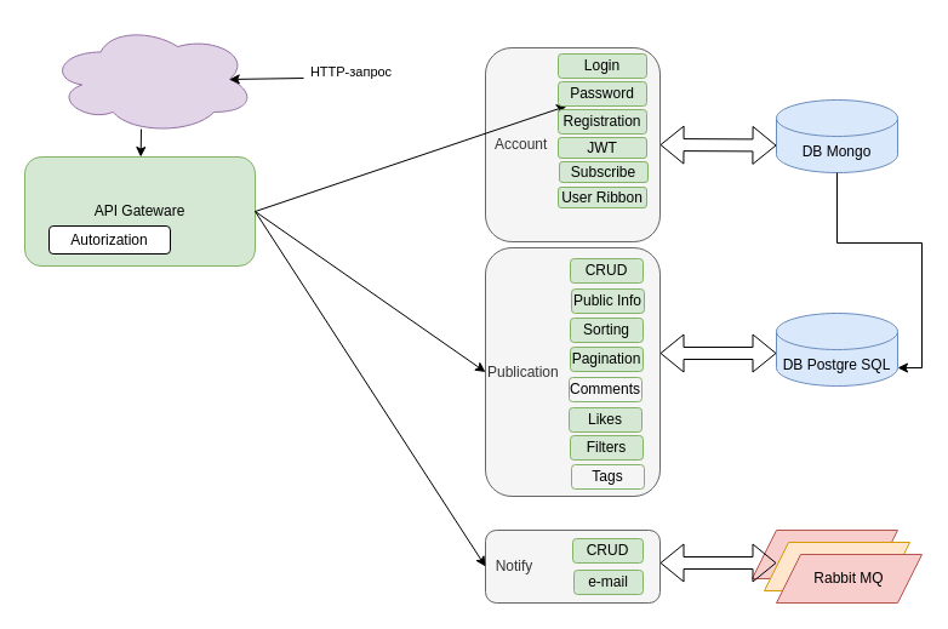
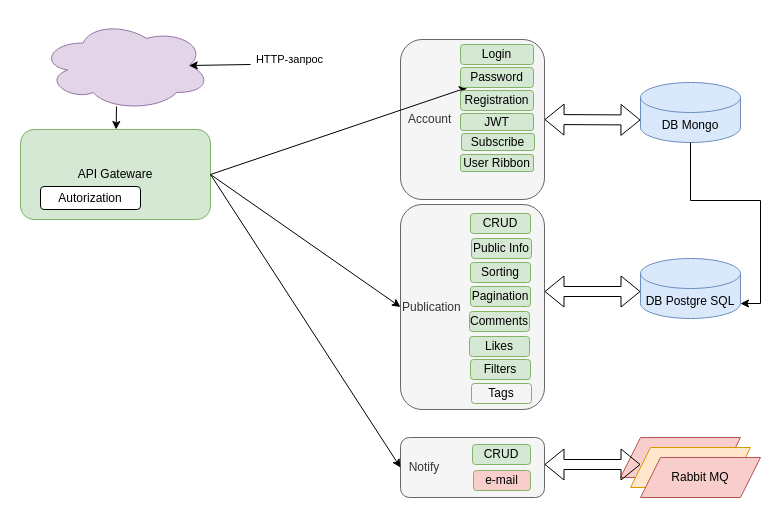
  <mxCell id="0" />
  <mxCell id="1" parent="0" />
  <mxCell id="2" value="" style="ellipse;shape=cloud;whiteSpace=wrap;html=1;fillColor=#e1d5e7;strokeColor=#9673a6;" parent="1" vertex="1"><mxGeometry x="40" y="20" width="170" height="90" as="geometry" /></mxCell>
  <mxCell id="3" value="" style="endArrow=classic;html=1;rounded=0;exitX=0.447;exitY=0.956;exitDx=0;exitDy=0;exitPerimeter=0;" parent="1" source="2" target="4" edge="1"><mxGeometry width="50" height="50" relative="1" as="geometry"><mxPoint x="390" y="279" as="sourcePoint" /><mxPoint x="126" y="149" as="targetPoint" /></mxGeometry></mxCell>
  <mxCell id="4" value="API Gateware" style="rounded=1;whiteSpace=wrap;html=1;fillColor=#d5e8d4;strokeColor=#82b366;" parent="1" vertex="1"><mxGeometry x="20" y="129" width="190" height="90" as="geometry" /></mxCell>
  <mxCell id="5" value="&amp;nbsp; Account" style="rounded=1;whiteSpace=wrap;html=1;fillColor=#f5f5f5;fontColor=#333333;strokeColor=#666666;align=left;" parent="1" vertex="1"><mxGeometry x="400" y="39" width="144" height="160" as="geometry" /></mxCell>
  <mxCell id="6" value="Publication" style="rounded=1;whiteSpace=wrap;html=1;fillColor=#f5f5f5;fontColor=#333333;strokeColor=#666666;align=left;" parent="1" vertex="1"><mxGeometry x="400" y="204" width="144" height="205" as="geometry" /></mxCell>
  <mxCell id="7" value="&lt;div style=&quot;&quot;&gt;&lt;div style=&quot;&quot;&gt;&amp;nbsp; Notify&lt;/div&gt;&lt;/div&gt;" style="rounded=1;whiteSpace=wrap;html=1;fillColor=#f5f5f5;fontColor=#333333;strokeColor=#666666;align=left;" parent="1" vertex="1"><mxGeometry x="400" y="437" width="144" height="60" as="geometry" /></mxCell>
  <mxCell id="8" value="DB Mongo" style="shape=cylinder3;whiteSpace=wrap;html=1;boundedLbl=1;backgroundOutline=1;size=15;fillColor=#dae8fc;strokeColor=#6c8ebf;" parent="1" vertex="1"><mxGeometry x="640" y="82" width="100" height="60" as="geometry" /></mxCell>
  <mxCell id="9" value="" style="shape=flexArrow;endArrow=classic;startArrow=classic;html=1;rounded=0;exitX=1;exitY=0.5;exitDx=0;exitDy=0;entryX=0;entryY=0;entryDx=0;entryDy=37.5;entryPerimeter=0;" parent="1" source="5" target="8" edge="1"><mxGeometry width="100" height="100" relative="1" as="geometry"><mxPoint x="540" y="199" as="sourcePoint" /><mxPoint x="640" y="99" as="targetPoint" /></mxGeometry></mxCell>
  <mxCell id="10" value="DB Postgre SQL" style="shape=cylinder3;whiteSpace=wrap;html=1;boundedLbl=1;backgroundOutline=1;size=15;fillColor=#dae8fc;strokeColor=#6c8ebf;" parent="1" vertex="1"><mxGeometry x="640" y="258" width="100" height="60" as="geometry" /></mxCell>
  <mxCell id="11" value="" style="shape=flexArrow;endArrow=classic;startArrow=classic;html=1;rounded=0;exitX=1;exitY=0.5;exitDx=0;exitDy=0;" parent="1" edge="1"><mxGeometry width="100" height="100" relative="1" as="geometry"><mxPoint x="544" y="291" as="sourcePoint" /><mxPoint x="640" y="291" as="targetPoint" /></mxGeometry></mxCell>
  <mxCell id="12" value="" style="shape=parallelogram;perimeter=parallelogramPerimeter;whiteSpace=wrap;html=1;fixedSize=1;fillColor=#f8cecc;strokeColor=#b85450;" parent="1" vertex="1"><mxGeometry x="620" y="437" width="120" height="40" as="geometry" /></mxCell>
  <mxCell id="13" value="" style="shape=parallelogram;perimeter=parallelogramPerimeter;whiteSpace=wrap;html=1;fixedSize=1;fillColor=#ffe6cc;strokeColor=#d79b00;" parent="1" vertex="1"><mxGeometry x="630" y="447" width="120" height="40" as="geometry" /></mxCell>
  <mxCell id="14" value="Rabbit MQ" style="shape=parallelogram;perimeter=parallelogramPerimeter;whiteSpace=wrap;html=1;fixedSize=1;fillColor=#f8cecc;strokeColor=#b85450;" parent="1" vertex="1"><mxGeometry x="640" y="457" width="120" height="40" as="geometry" /></mxCell>
  <mxCell id="15" value="HTTP-запрос" style="endArrow=classic;html=1;rounded=0;entryX=0.875;entryY=0.5;entryDx=0;entryDy=0;entryPerimeter=0;" parent="1" target="2" edge="1"><mxGeometry x="-1" y="-40" width="50" height="50" relative="1" as="geometry"><mxPoint x="250" y="64" as="sourcePoint" /><mxPoint x="440" y="229" as="targetPoint" /><mxPoint x="40" y="35" as="offset" /></mxGeometry></mxCell>
  <mxCell id="16" value="" style="endArrow=classic;html=1;rounded=0;exitX=1;exitY=0.5;exitDx=0;exitDy=0;" parent="1" source="4" target="31" edge="1"><mxGeometry width="50" height="50" relative="1" as="geometry"><mxPoint x="390" y="279" as="sourcePoint" /><mxPoint x="440" y="229" as="targetPoint" /></mxGeometry></mxCell>
  <mxCell id="17" value="" style="endArrow=classic;html=1;rounded=0;exitX=1;exitY=0.5;exitDx=0;exitDy=0;entryX=0;entryY=0.5;entryDx=0;entryDy=0;" parent="1" source="4" target="6" edge="1"><mxGeometry width="50" height="50" relative="1" as="geometry"><mxPoint x="220" y="169" as="sourcePoint" /><mxPoint x="400" y="189" as="targetPoint" /></mxGeometry></mxCell>
  <mxCell id="18" value="" style="endArrow=classic;html=1;rounded=0;exitX=1;exitY=0.5;exitDx=0;exitDy=0;entryX=0;entryY=0.5;entryDx=0;entryDy=0;" parent="1" source="4" target="7" edge="1"><mxGeometry width="50" height="50" relative="1" as="geometry"><mxPoint x="220" y="169" as="sourcePoint" /><mxPoint x="430" y="199" as="targetPoint" /></mxGeometry></mxCell>
- <mxCell id="19" value="e-mail" style="rounded=1;whiteSpace=wrap;html=1;fillColor=#d5e8d4;strokeColor=#82b366;" parent="1" vertex="1"><mxGeometry x="473" y="470" width="57" height="20" as="geometry" /></mxCell>
+ <mxCell id="19" value="e-mail" style="rounded=1;whiteSpace=wrap;html=1;fillColor=#f8cecc;strokeColor=#82b366;" parent="1" vertex="1"><mxGeometry x="473" y="470" width="57" height="20" as="geometry" /></mxCell>
  <mxCell id="20" value="Login" style="rounded=1;whiteSpace=wrap;html=1;fillColor=#d5e8d4;strokeColor=#82b366;" parent="1" vertex="1"><mxGeometry x="460" y="44" width="73" height="20" as="geometry" /></mxCell>
  <mxCell id="21" value="JWT" style="rounded=1;whiteSpace=wrap;html=1;fillColor=#d5e8d4;strokeColor=#82b366;" parent="1" vertex="1"><mxGeometry x="460" y="113" width="73" height="17" as="geometry" /></mxCell>
  <mxCell id="22" value="Registration" style="rounded=1;whiteSpace=wrap;html=1;fillColor=#d5e8d4;strokeColor=#82b366;" parent="1" vertex="1"><mxGeometry x="460" y="90" width="73" height="20" as="geometry" /></mxCell>
  <mxCell id="23" style="edgeStyle=orthogonalEdgeStyle;rounded=0;orthogonalLoop=1;jettySize=auto;html=1;entryX=1;entryY=1;entryDx=0;entryDy=-15;entryPerimeter=0;" parent="1" source="8" target="10" edge="1"><mxGeometry relative="1" as="geometry" /></mxCell>
  <mxCell id="24" value="Sorting" style="rounded=1;whiteSpace=wrap;html=1;fillColor=#d5e8d4;strokeColor=#82b366;" parent="1" vertex="1"><mxGeometry x="470" y="262" width="60" height="20" as="geometry" /></mxCell>
  <mxCell id="25" value="CRUD" style="rounded=1;whiteSpace=wrap;html=1;fillColor=#d5e8d4;strokeColor=#82b366;" parent="1" vertex="1"><mxGeometry x="470" y="213" width="60" height="20" as="geometry" /></mxCell>
  <mxCell id="26" value="Autorization" style="rounded=1;whiteSpace=wrap;html=1;" parent="1" vertex="1"><mxGeometry x="40" y="186" width="100" height="23" as="geometry" /></mxCell>
  <mxCell id="27" value="Pagination" style="rounded=1;whiteSpace=wrap;html=1;fillColor=#d5e8d4;strokeColor=#82b366;" parent="1" vertex="1"><mxGeometry x="470" y="286" width="60" height="20" as="geometry" /></mxCell>
- <mxCell id="28" value="Comments" style="rounded=1;whiteSpace=wrap;html=1;fillColor=#f5f5f5;strokeColor=#82b366;" parent="1" vertex="1"><mxGeometry x="469" y="311" width="60" height="20" as="geometry" /></mxCell>
+ <mxCell id="28" value="Comments" style="rounded=1;whiteSpace=wrap;html=1;fillColor=#d5e8d4;strokeColor=#82b366;" parent="1" vertex="1"><mxGeometry x="469" y="311" width="60" height="20" as="geometry" /></mxCell>
  <mxCell id="29" value="Likes" style="rounded=1;whiteSpace=wrap;html=1;fillColor=#d5e8d4;strokeColor=#82b366;" parent="1" vertex="1"><mxGeometry x="469" y="336" width="60" height="20" as="geometry" /></mxCell>
  <mxCell id="30" value="Public Info" style="rounded=1;whiteSpace=wrap;html=1;fillColor=#d5e8d4;strokeColor=#82b366;" parent="1" vertex="1"><mxGeometry x="471" y="238" width="60" height="20" as="geometry" /></mxCell>
  <mxCell id="31" value="Password" style="rounded=1;whiteSpace=wrap;html=1;fillColor=#d5e8d4;strokeColor=#82b366;" parent="1" vertex="1"><mxGeometry x="460" y="67" width="73" height="20" as="geometry" /></mxCell>
  <mxCell id="32" value="Subscribe" style="rounded=1;whiteSpace=wrap;html=1;fillColor=#d5e8d4;strokeColor=#82b366;" vertex="1" parent="1"><mxGeometry x="461" y="133" width="73" height="17" as="geometry" /></mxCell>
  <mxCell id="33" value="User Ribbon" style="rounded=1;whiteSpace=wrap;html=1;fillColor=#d5e8d4;strokeColor=#82b366;" vertex="1" parent="1"><mxGeometry x="460" y="154" width="73" height="17" as="geometry" /></mxCell>
  <mxCell id="34" value="Filters" style="rounded=1;whiteSpace=wrap;html=1;fillColor=#d5e8d4;strokeColor=#82b366;" vertex="1" parent="1"><mxGeometry x="470" y="359" width="60" height="20" as="geometry" /></mxCell>
  <mxCell id="35" value="Tags" style="rounded=1;whiteSpace=wrap;html=1;fillColor=#f5f5f5;strokeColor=#82b366;" vertex="1" parent="1"><mxGeometry x="471" y="383" width="60" height="20" as="geometry" /></mxCell>
  <mxCell id="36" value="CRUD" style="rounded=1;whiteSpace=wrap;html=1;fillColor=#d5e8d4;strokeColor=#82b366;" vertex="1" parent="1"><mxGeometry x="472" y="444" width="58" height="20" as="geometry" /></mxCell>
  <mxCell id="37" value="" style="shape=flexArrow;endArrow=classic;startArrow=classic;html=1;rounded=0;exitX=1;exitY=0.5;exitDx=0;exitDy=0;" edge="1" parent="1"><mxGeometry width="100" height="100" relative="1" as="geometry"><mxPoint x="544" y="464" as="sourcePoint" /><mxPoint x="640" y="464" as="targetPoint" /></mxGeometry></mxCell>
